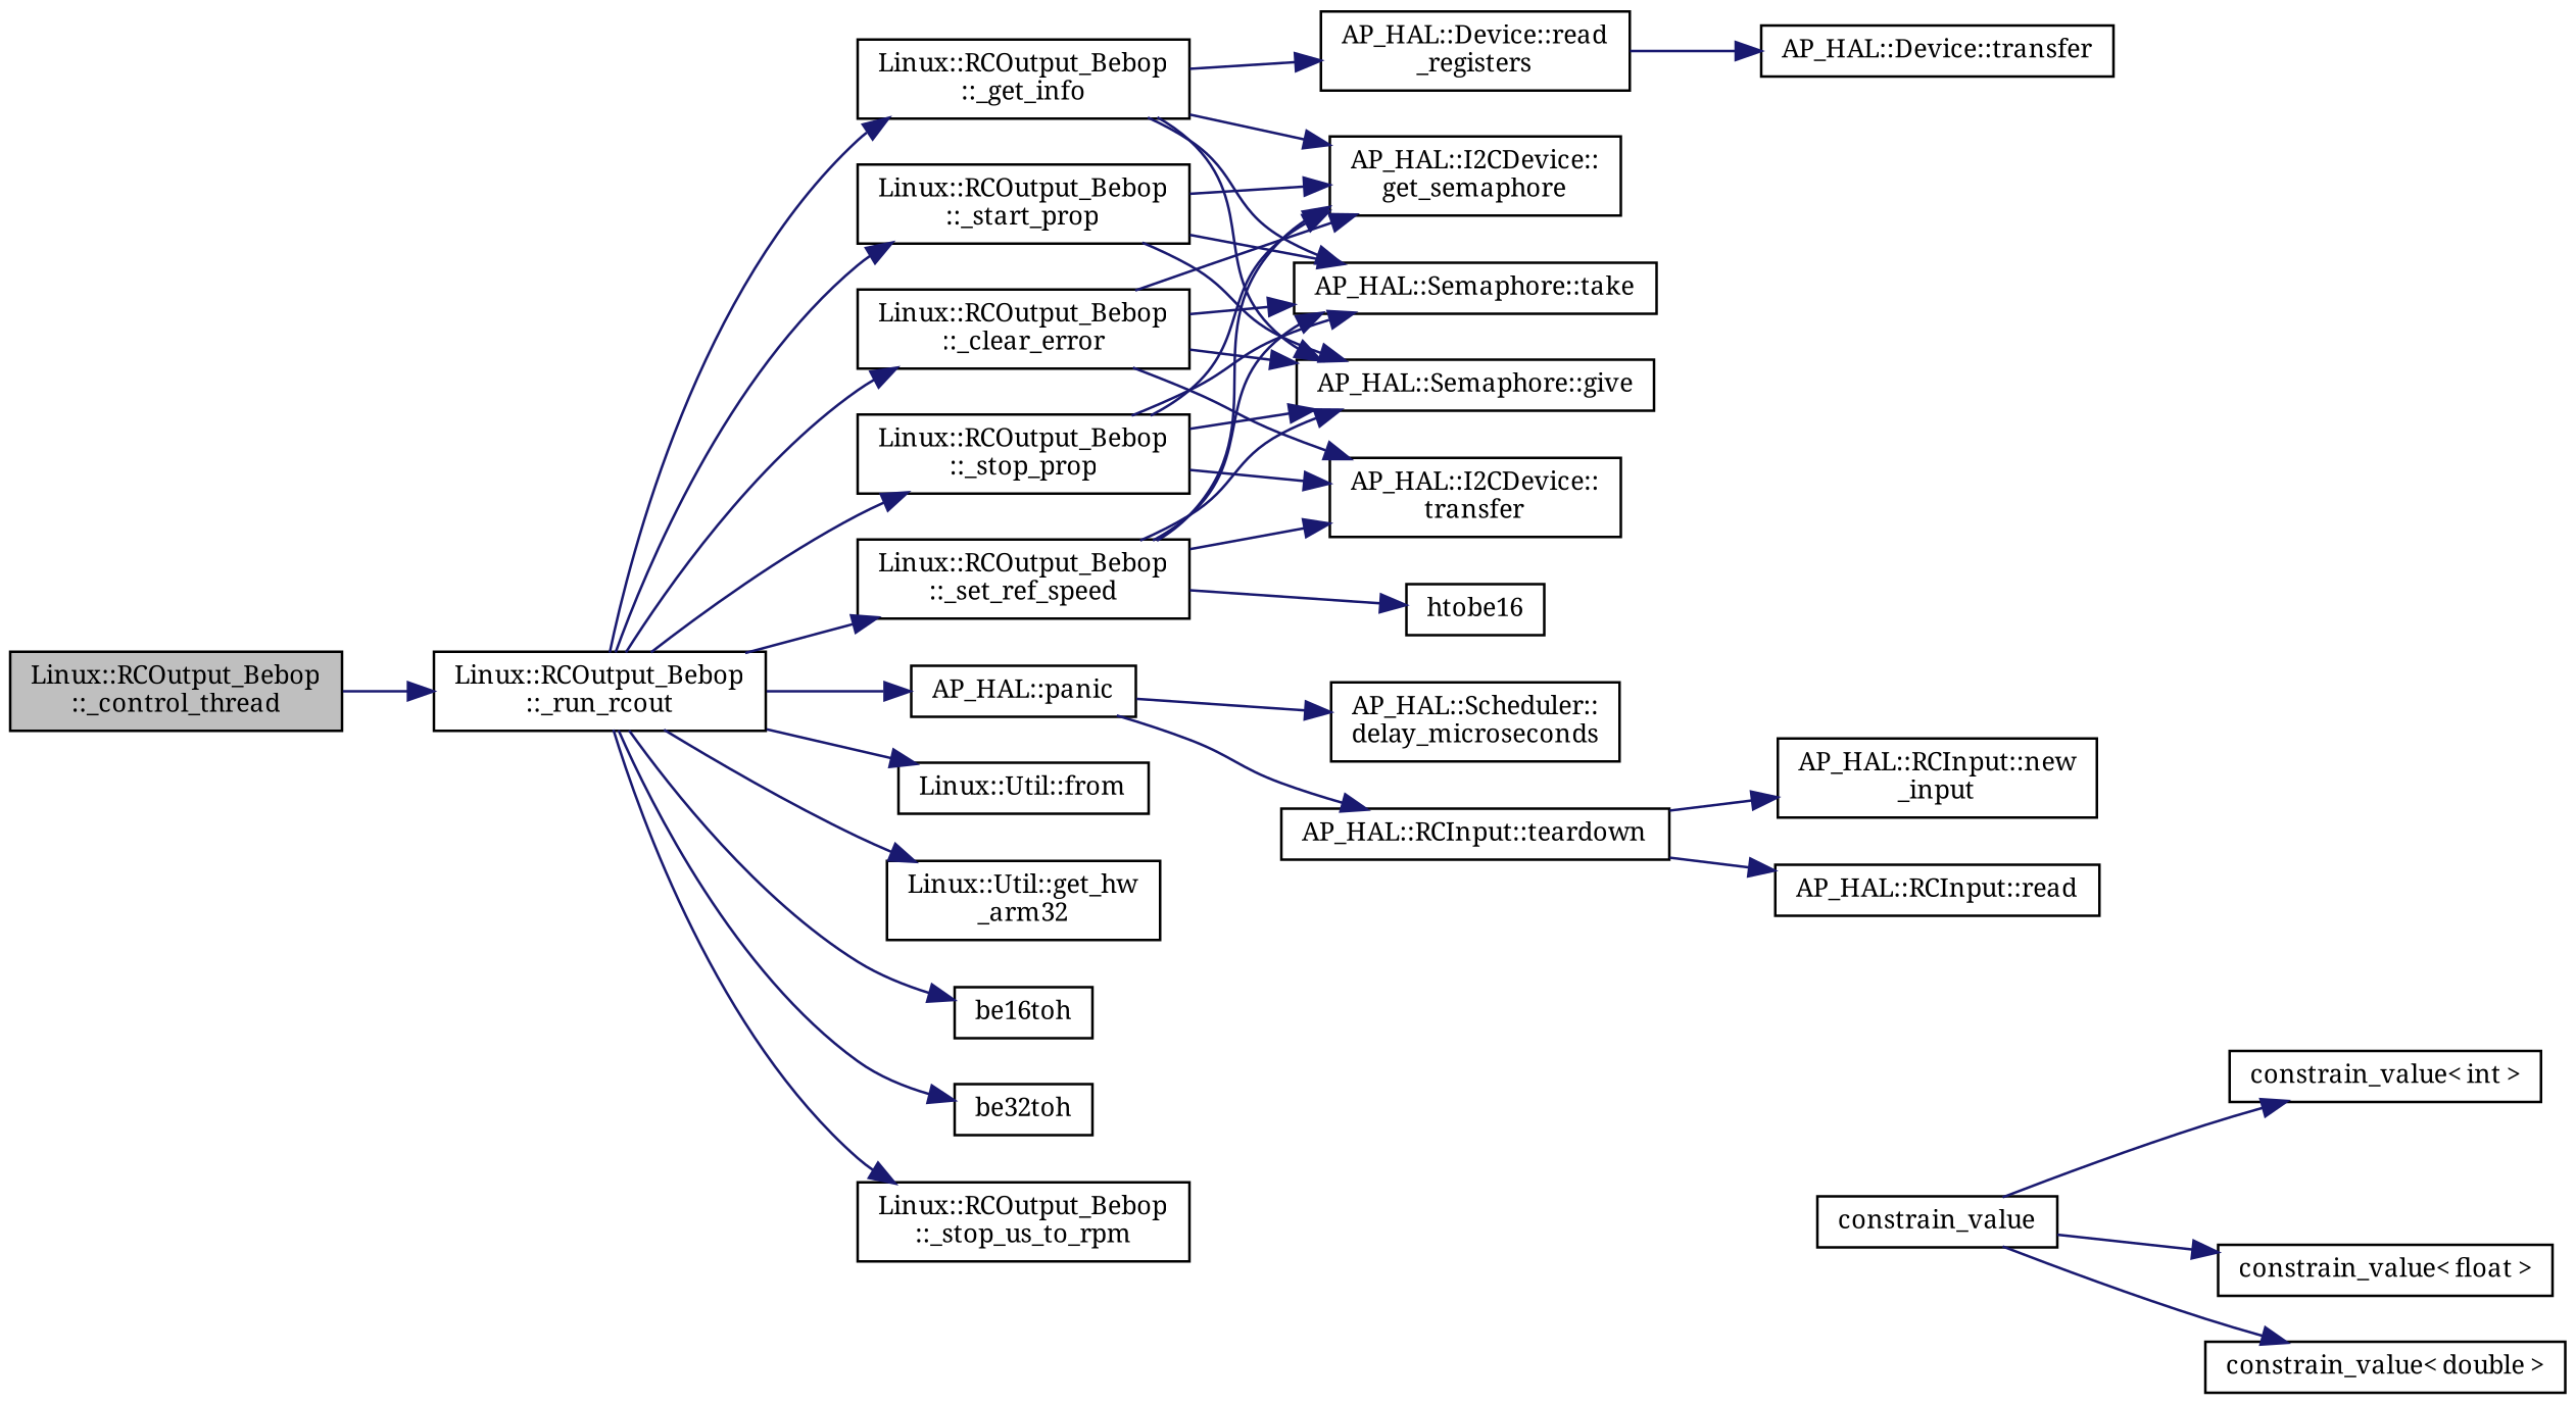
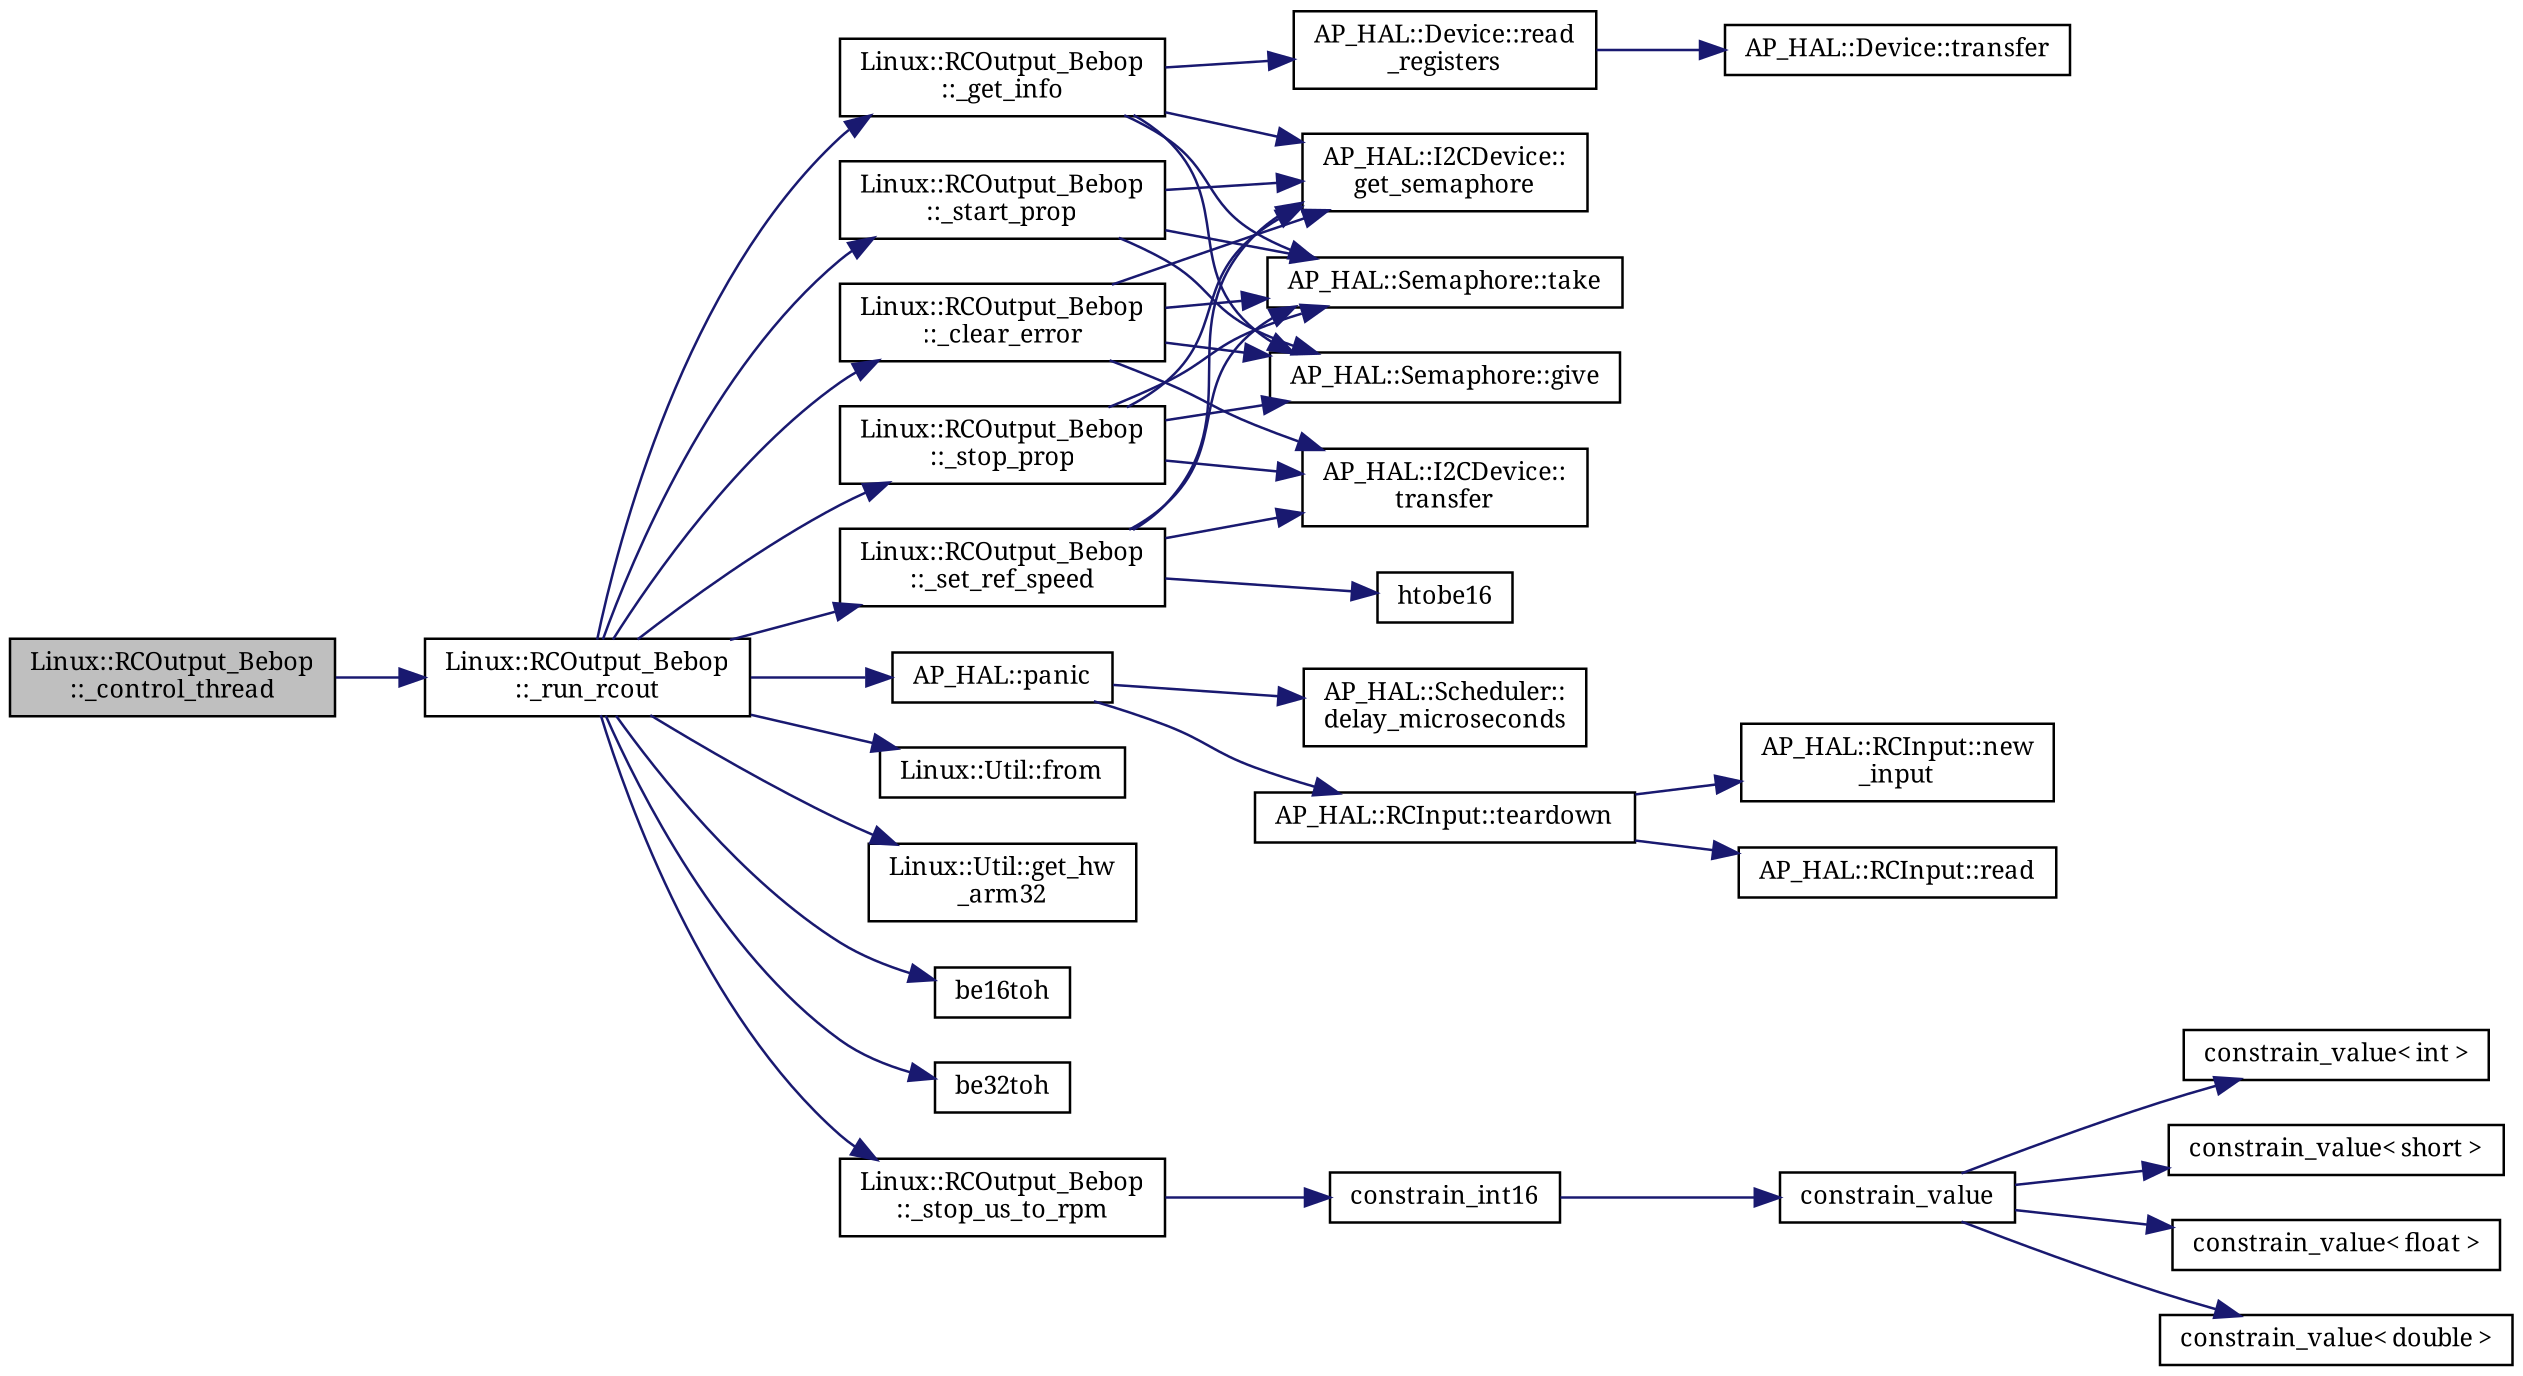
  digraph {
    fontname="Noto Serif"
    rankdir=LR
    node [color=black fillcolor=white fontname="Noto Serif" fontsize=10 shape=record style=filled]
    edge [color=midnightblue fontname="Noto Serif" fontsize=10 labelfontname=Helvetica labelfontsize=10 style=solid]
    n1 [fillcolor=grey75 fontcolor=black height=0.2 label="Linux::RCOutput_Bebop\l::_control_thread" width=0.4]
    n2 [height=0.2 label="Linux::RCOutput_Bebop\l::_run_rcout" width=0.4]
    n3 [height=0.2 label="Linux::RCOutput_Bebop\l::_get_info" width=0.4]
    n4 [height=0.2 label="AP_HAL::panic" width=0.4]
    n5 [height=0.2 label="Linux::Util::from" width=0.4]
    n6 [height=0.2 label="Linux::Util::get_hw\l_arm32" width=0.4]
    n7 [height=0.2 label=be16toh width=0.4]
    n8 [height=0.2 label=be32toh width=0.4]
    n9 [height=0.2 label="Linux::RCOutput_Bebop\l::_stop_us_to_rpm" width=0.4]
    n10 [height=0.2 label="Linux::RCOutput_Bebop\l::_stop_prop" width=0.4]
    n11 [height=0.2 label="Linux::RCOutput_Bebop\l::_clear_error" width=0.4]
    n12 [height=0.2 label="Linux::RCOutput_Bebop\l::_start_prop" width=0.4]
    n13 [height=0.2 label="Linux::RCOutput_Bebop\l::_set_ref_speed" width=0.4]
    n14 [height=0.2 label="AP_HAL::I2CDevice::\lget_semaphore" width=0.4]
    n15 [height=0.2 label="AP_HAL::Semaphore::take" width=0.4]
    n16 [height=0.2 label="AP_HAL::Device::read\l_registers" width=0.4]
    n17 [height=0.2 label="AP_HAL::Semaphore::give" width=0.4]
    n18 [height=0.2 label="AP_HAL::RCInput::teardown" width=0.4]
    n19 [height=0.2 label="AP_HAL::Scheduler::\ldelay_microseconds" width=0.4]
+   n20 [height=0.2 label=constrain_int16 width=0.4]
    n21 [height=0.2 label="AP_HAL::I2CDevice::\ltransfer" width=0.4]
    n22 [height=0.2 label=htobe16 width=0.4]
    n23 [height=0.2 label="AP_HAL::Device::transfer" width=0.4]
    n24 [height=0.2 label="AP_HAL::RCInput::new\l_input" width=0.4]
    n25 [height=0.2 label="AP_HAL::RCInput::read" width=0.4]
    n26 [height=0.2 label=constrain_value width=0.4]
    n27 [height=0.2 label="constrain_value\< int \>" width=0.4]
+   n28 [height=0.2 label="constrain_value\< short \>" width=0.4]
    n29 [height=0.2 label="constrain_value\< float \>" width=0.4]
    n30 [height=0.2 label="constrain_value\< double \>" width=0.4]
    n1 -> n2
    n2 -> n3
    n2 -> n4
    n2 -> n5
    n2 -> n6
    n2 -> n7
    n2 -> n8
    n2 -> n9
    n2 -> n10
    n2 -> n11
    n2 -> n12
    n2 -> n13
    n3 -> n14
    n3 -> n15
    n3 -> n16
    n3 -> n17
    n4 -> n18
    n4 -> n19
+   n9 -> n20
    n10 -> n14
    n10 -> n15
    n10 -> n17
    n10 -> n21
    n11 -> n14
    n11 -> n15
    n11 -> n17
    n11 -> n21
    n12 -> n14
    n12 -> n15
    n12 -> n17
    n13 -> n14
    n13 -> n15
-   n13 -> n17
    n13 -> n21
    n13 -> n22
    n16 -> n23
    n18 -> n24
    n18 -> n25
+   n20 -> n26
    n26 -> n27
+   n26 -> n28
    n26 -> n29
    n26 -> n30
  }
